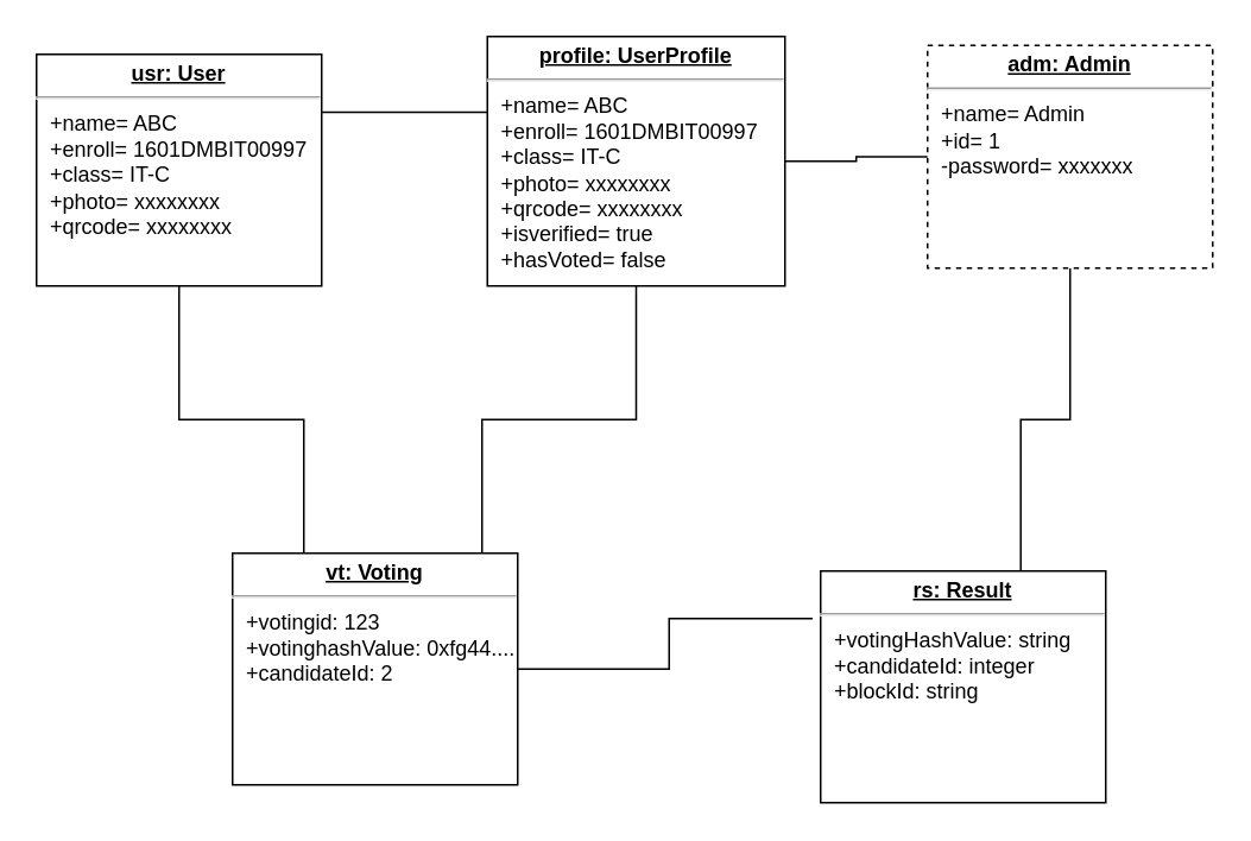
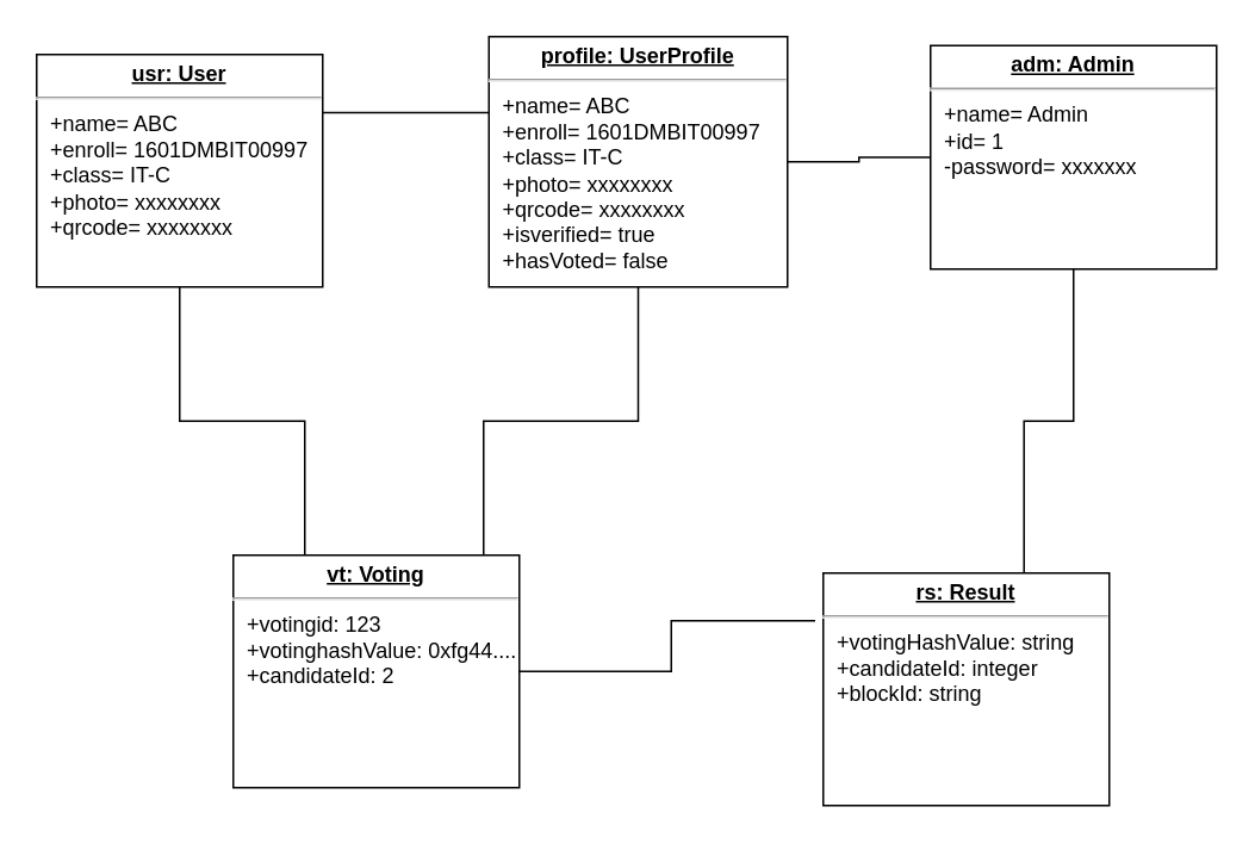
  <mxCell id="0" />
  <mxCell id="1" parent="0" />
  <mxCell id="2" style="edgeStyle=orthogonalEdgeStyle;rounded=0;orthogonalLoop=1;jettySize=auto;html=1;exitX=1;exitY=0.25;exitDx=0;exitDy=0;entryX=0.006;entryY=0.304;entryDx=0;entryDy=0;entryPerimeter=0;endArrow=none;endFill=0;" edge="1" parent="1" source="4" target="7"><mxGeometry relative="1" as="geometry" /></mxCell>
  <mxCell id="3" style="edgeStyle=orthogonalEdgeStyle;rounded=0;orthogonalLoop=1;jettySize=auto;html=1;entryX=0.25;entryY=0;entryDx=0;entryDy=0;endArrow=none;endFill=0;" edge="1" parent="1" source="4" target="11"><mxGeometry relative="1" as="geometry" /></mxCell>
  <mxCell id="4" value="&lt;p style=&quot;margin: 0px ; margin-top: 4px ; text-align: center ; text-decoration: underline&quot;&gt;&lt;b&gt;usr: User&lt;/b&gt;&lt;/p&gt;&lt;hr&gt;&lt;p style=&quot;margin: 0px ; margin-left: 8px&quot;&gt;+name= ABC&lt;br&gt;+enroll= 1601DMBIT00997&lt;br&gt;+class= IT-C&lt;/p&gt;&lt;p style=&quot;margin: 0px ; margin-left: 8px&quot;&gt;+photo= xxxxxxxx&lt;/p&gt;&lt;p style=&quot;margin: 0px ; margin-left: 8px&quot;&gt;+qrcode= xxxxxxxx&lt;/p&gt;" style="verticalAlign=top;align=left;overflow=fill;fontSize=12;fontFamily=Helvetica;html=1;" vertex="1" parent="1"><mxGeometry x="20" y="30" width="160" height="130" as="geometry" /></mxCell>
  <mxCell id="5" style="edgeStyle=orthogonalEdgeStyle;rounded=0;orthogonalLoop=1;jettySize=auto;html=1;entryX=0;entryY=0.5;entryDx=0;entryDy=0;endArrow=none;endFill=0;" edge="1" parent="1" source="7" target="9"><mxGeometry relative="1" as="geometry" /></mxCell>
  <mxCell id="6" style="edgeStyle=orthogonalEdgeStyle;rounded=0;orthogonalLoop=1;jettySize=auto;html=1;entryX=0.875;entryY=0;entryDx=0;entryDy=0;entryPerimeter=0;endArrow=none;endFill=0;" edge="1" parent="1" source="7" target="11"><mxGeometry relative="1" as="geometry" /></mxCell>
  <mxCell id="7" value="&lt;p style=&quot;margin: 0px ; margin-top: 4px ; text-align: center ; text-decoration: underline&quot;&gt;&lt;b&gt;profile: UserProfile&lt;/b&gt;&lt;/p&gt;&lt;hr&gt;&lt;p style=&quot;margin: 0px ; margin-left: 8px&quot;&gt;+name= ABC&lt;br&gt;+enroll= 1601DMBIT00997&lt;br&gt;+class= IT-C&lt;/p&gt;&lt;p style=&quot;margin: 0px ; margin-left: 8px&quot;&gt;+photo= xxxxxxxx&lt;/p&gt;&lt;p style=&quot;margin: 0px ; margin-left: 8px&quot;&gt;+qrcode= xxxxxxxx&lt;/p&gt;&lt;p style=&quot;margin: 0px ; margin-left: 8px&quot;&gt;+isverified= true&lt;/p&gt;&lt;p style=&quot;margin: 0px ; margin-left: 8px&quot;&gt;+hasVoted= false&lt;/p&gt;" style="verticalAlign=top;align=left;overflow=fill;fontSize=12;fontFamily=Helvetica;html=1;" vertex="1" parent="1"><mxGeometry x="273" y="20" width="167" height="140" as="geometry" /></mxCell>
  <mxCell id="8" style="edgeStyle=orthogonalEdgeStyle;rounded=0;orthogonalLoop=1;jettySize=auto;html=1;entryX=0.702;entryY=0.002;entryDx=0;entryDy=0;entryPerimeter=0;endArrow=none;endFill=0;" edge="1" parent="1" source="9" target="12"><mxGeometry relative="1" as="geometry" /></mxCell>
- <mxCell id="9" value="&lt;p style=&quot;margin: 0px ; margin-top: 4px ; text-align: center ; text-decoration: underline&quot;&gt;&lt;b&gt;adm: Admin&lt;/b&gt;&lt;/p&gt;&lt;hr&gt;&lt;p style=&quot;margin: 0px ; margin-left: 8px&quot;&gt;+name= Admin&lt;br&gt;+id= 1&lt;br&gt;-password= xxxxxxx&lt;/p&gt;" style="verticalAlign=top;align=left;overflow=fill;fontSize=12;fontFamily=Helvetica;html=1;dashed=1;" vertex="1" parent="1"><mxGeometry x="520" y="25" width="160" height="125" as="geometry" /></mxCell>
+ <mxCell id="9" value="&lt;p style=&quot;margin: 0px ; margin-top: 4px ; text-align: center ; text-decoration: underline&quot;&gt;&lt;b&gt;adm: Admin&lt;/b&gt;&lt;/p&gt;&lt;hr&gt;&lt;p style=&quot;margin: 0px ; margin-left: 8px&quot;&gt;+name= Admin&lt;br&gt;+id= 1&lt;br&gt;-password= xxxxxxx&lt;/p&gt;" style="verticalAlign=top;align=left;overflow=fill;fontSize=12;fontFamily=Helvetica;html=1;" vertex="1" parent="1"><mxGeometry x="520" y="25" width="160" height="125" as="geometry" /></mxCell>
  <mxCell id="10" style="edgeStyle=orthogonalEdgeStyle;rounded=0;orthogonalLoop=1;jettySize=auto;html=1;entryX=-0.028;entryY=0.205;entryDx=0;entryDy=0;entryPerimeter=0;endArrow=none;endFill=0;" edge="1" parent="1" source="11" target="12"><mxGeometry relative="1" as="geometry" /></mxCell>
  <mxCell id="11" value="&lt;p style=&quot;margin: 0px ; margin-top: 4px ; text-align: center ; text-decoration: underline&quot;&gt;&lt;b&gt;vt: Voting&lt;/b&gt;&lt;/p&gt;&lt;hr&gt;&lt;p style=&quot;margin: 0px ; margin-left: 8px&quot;&gt;+votingid: 123&lt;br style=&quot;padding: 0px ; margin: 0px&quot;&gt;+votinghashValue: 0xfg44....&lt;br style=&quot;padding: 0px ; margin: 0px&quot;&gt;+candidateId: 2&lt;br&gt;&lt;/p&gt;" style="verticalAlign=top;align=left;overflow=fill;fontSize=12;fontFamily=Helvetica;html=1;" vertex="1" parent="1"><mxGeometry x="130" y="310" width="160" height="130" as="geometry" /></mxCell>
  <mxCell id="12" value="&lt;p style=&quot;margin: 0px ; margin-top: 4px ; text-align: center ; text-decoration: underline&quot;&gt;&lt;b&gt;rs: Result&lt;/b&gt;&lt;/p&gt;&lt;hr&gt;&lt;p style=&quot;margin: 0px ; margin-left: 8px&quot;&gt;+votingHashValue: string&lt;br style=&quot;padding: 0px ; margin: 0px&quot;&gt;+candidateId: integer&amp;nbsp;&lt;br style=&quot;padding: 0px ; margin: 0px&quot;&gt;+blockId: string&lt;br&gt;&lt;/p&gt;" style="verticalAlign=top;align=left;overflow=fill;fontSize=12;fontFamily=Helvetica;html=1;" vertex="1" parent="1"><mxGeometry x="460" y="320" width="160" height="130" as="geometry" /></mxCell>
